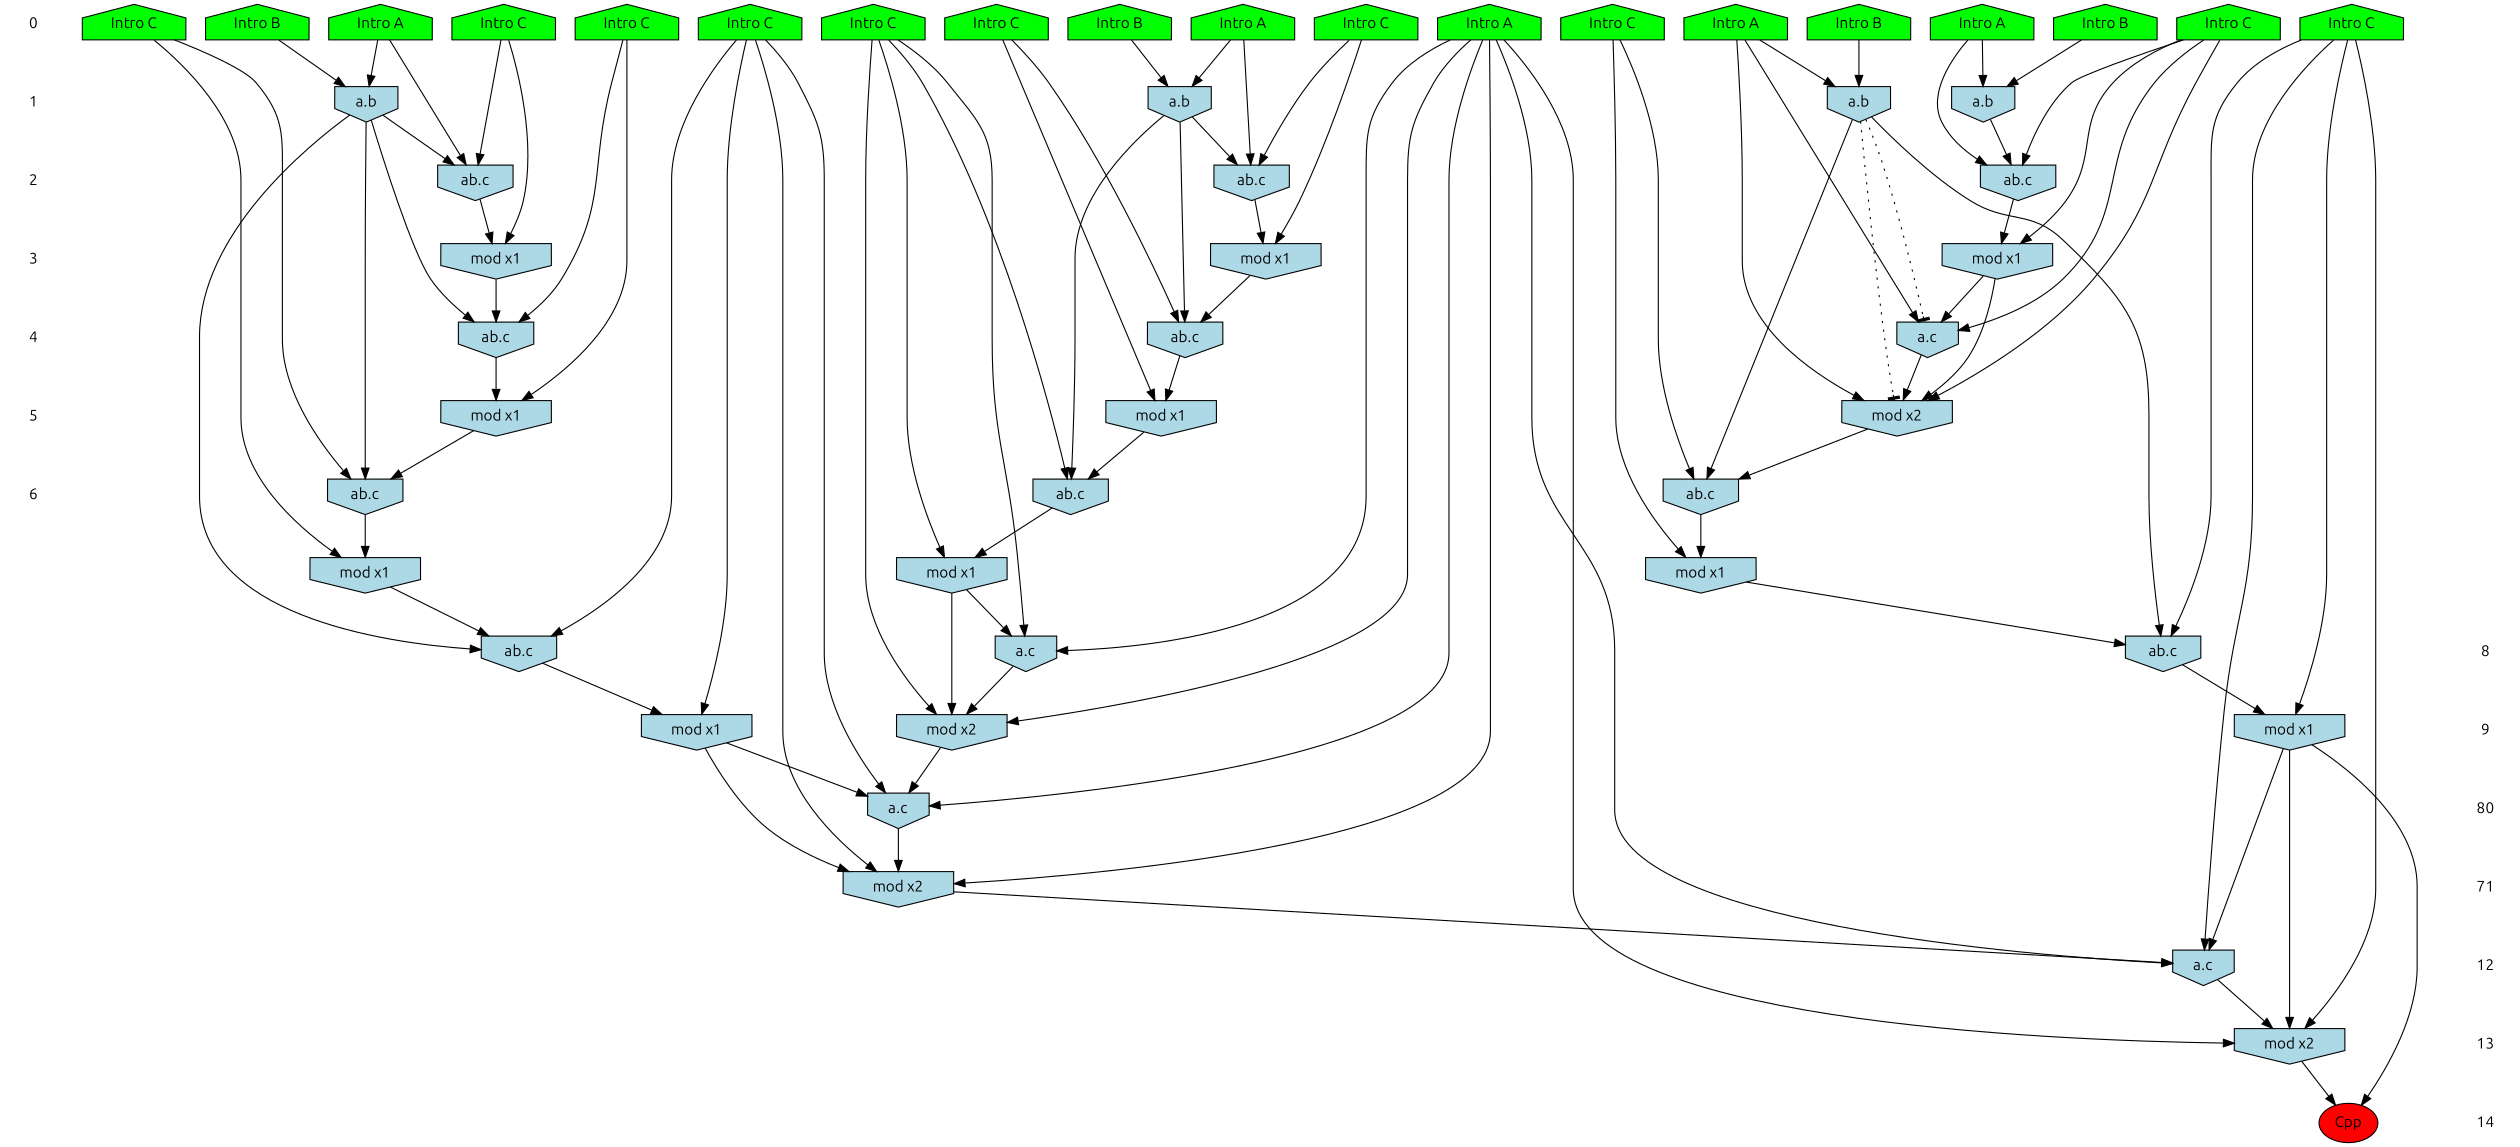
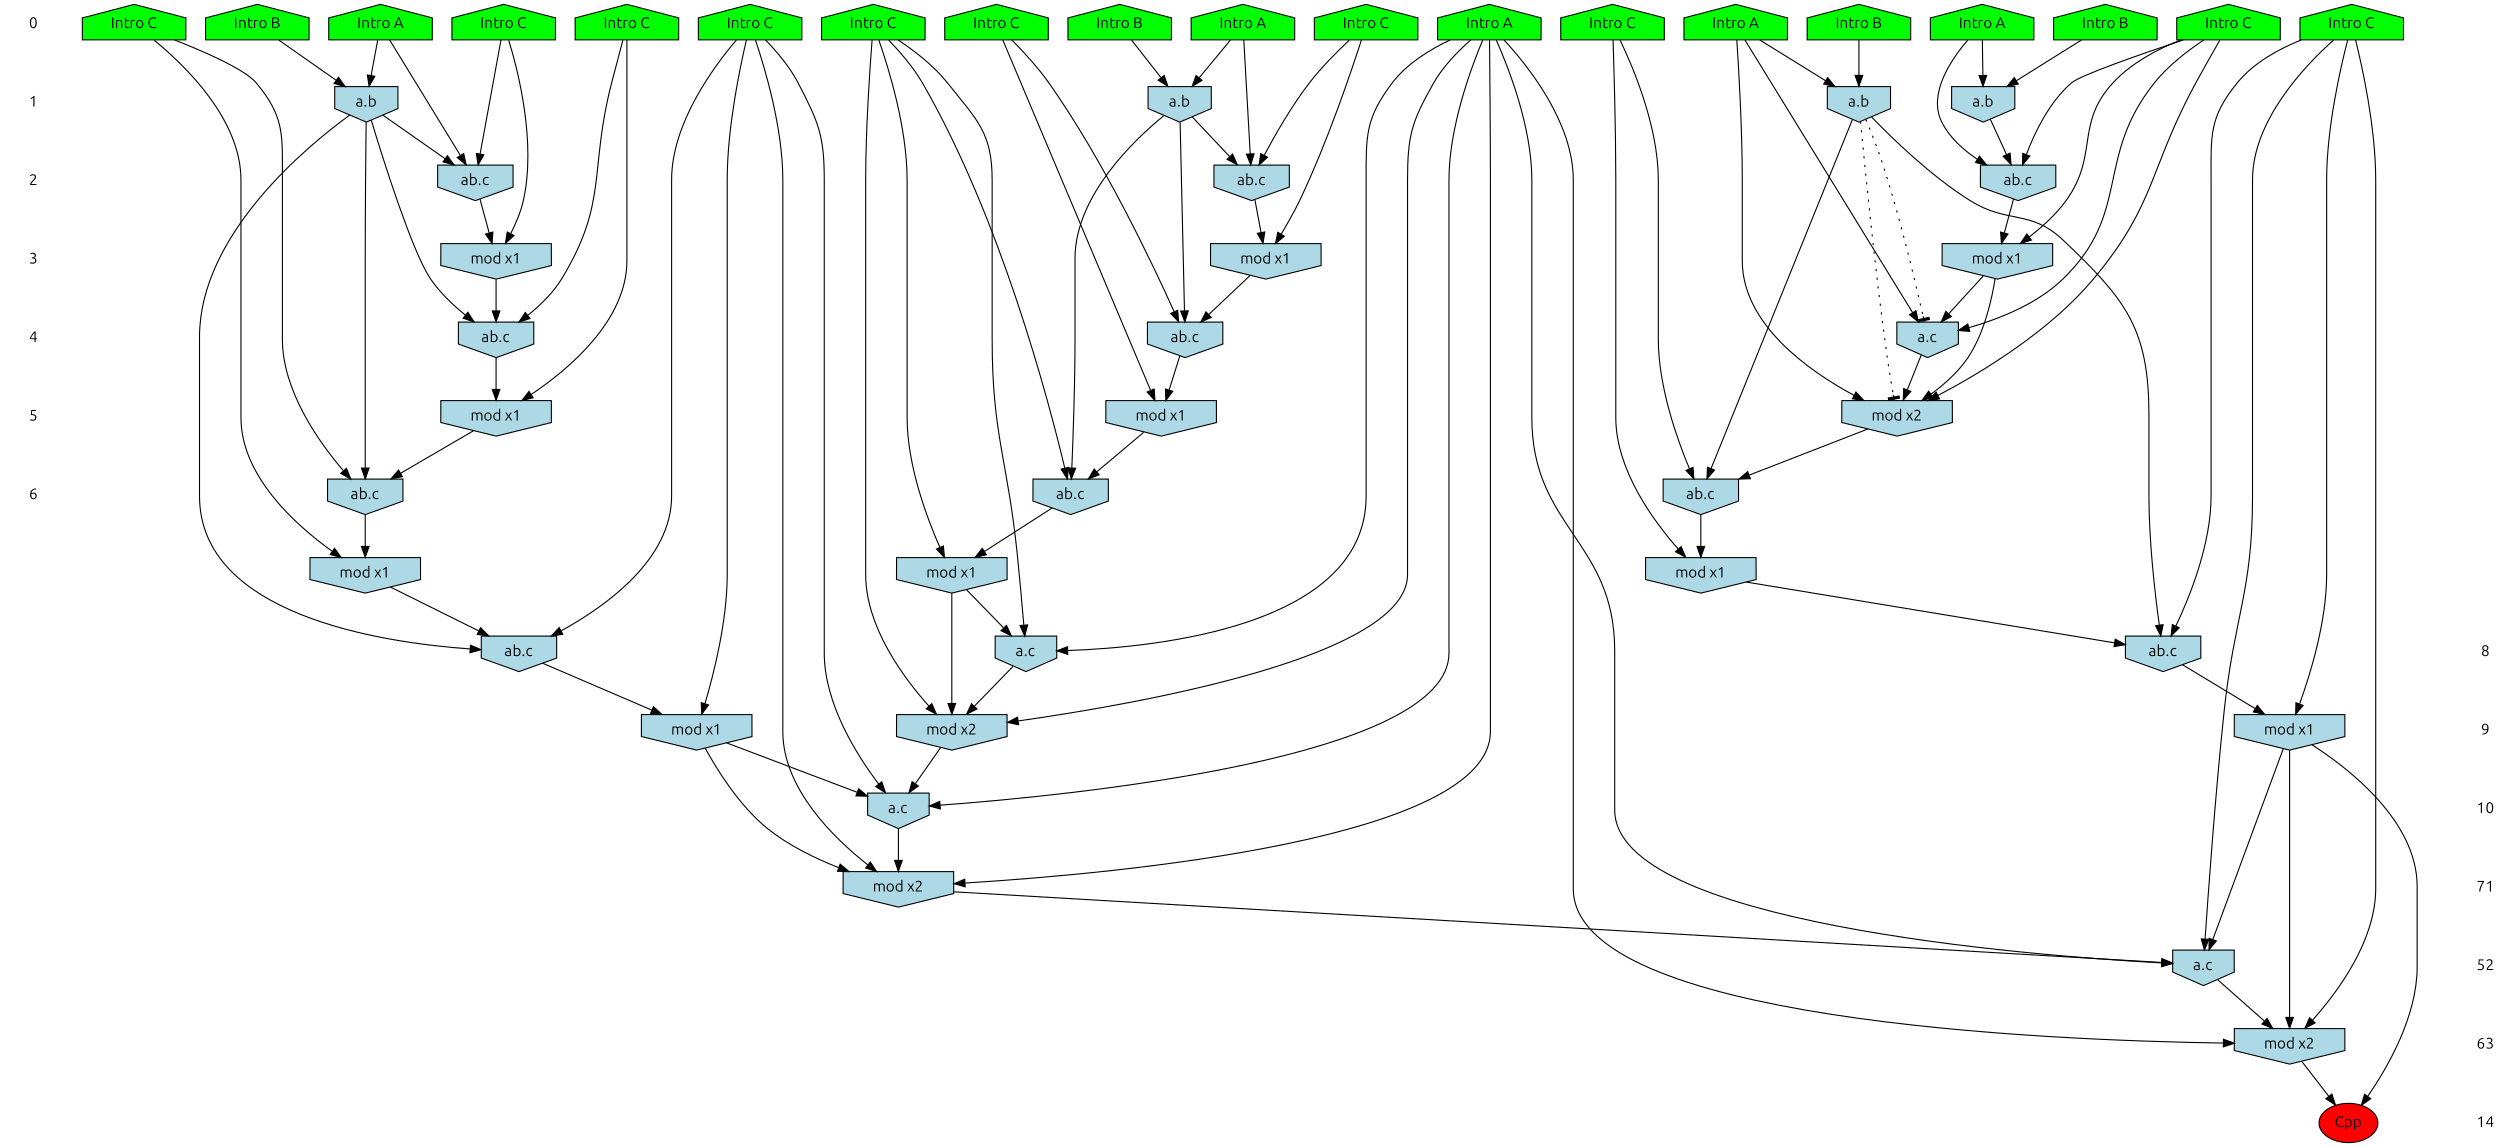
  digraph {
    fontname=Ubuntu
    ranksep=.5
    node [fontname=Ubuntu shape=invhouse fillcolor=lightblue style=filled]
    edge [fontname=Ubuntu]
    0 [shape=plaintext fillcolor="" style=""]
    n2 [fillcolor=green label="Intro A" shape=house]
    n3 [fillcolor=green label="Intro B" shape=house]
    n4 [fillcolor=green label="Intro A" shape=house]
    n5 [fillcolor=green label="Intro B" shape=house]
    n6 [fillcolor=green label="Intro A" shape=house]
    n7 [fillcolor=green label="Intro A" shape=house]
    n8 [fillcolor=green label="Intro B" shape=house]
    n9 [fillcolor=green label="Intro A" shape=house]
    n10 [fillcolor=green label="Intro B" shape=house]
    n11 [fillcolor=green label="Intro C" shape=house]
    n12 [fillcolor=green label="Intro C" shape=house]
    n13 [fillcolor=green label="Intro C" shape=house]
    n14 [fillcolor=green label="Intro C" shape=house]
    n15 [fillcolor=green label="Intro C" shape=house]
    n16 [fillcolor=green label="Intro C" shape=house]
    n17 [fillcolor=green label="Intro C" shape=house]
    n18 [fillcolor=green label="Intro C" shape=house]
    n19 [fillcolor=green label="Intro C" shape=house]
    n20 [fillcolor=green label="Intro C" shape=house]
    1 [shape=plaintext fillcolor="" style=""]
    n22 [label="a.b"]
    n23 [label="a.b"]
    n24 [label="a.b"]
    n25 [label="a.b"]
    2 [shape=plaintext fillcolor="" style=""]
    n27 [label="ab.c"]
    n28 [label="ab.c"]
    n29 [label="ab.c"]
    3 [shape=plaintext fillcolor="" style=""]
    n31 [label="mod x1"]
    n32 [label="mod x1"]
    n33 [label="mod x1"]
    4 [shape=plaintext fillcolor="" style=""]
    n35 [label="a.c"]
    n36 [label="ab.c"]
    n37 [label="ab.c"]
    5 [shape=plaintext fillcolor="" style=""]
    n39 [label="mod x1"]
    n40 [label="mod x2"]
    n41 [label="mod x1"]
    6 [shape=plaintext fillcolor="" style=""]
    n43 [label="ab.c"]
    n44 [label="ab.c"]
    n45 [label="ab.c"]
    n46 [label="mod x1"]
    n47 [label="mod x1"]
    n48 [label="mod x1"]
    8 [shape=plaintext fillcolor="" style=""]
    n50 [label="ab.c"]
    n51 [label="a.c"]
    n52 [label="ab.c"]
    9 [shape=plaintext fillcolor="" style=""]
    n54 [label="mod x1"]
    n55 [label="mod x2"]
    n56 [label="mod x1"]
-   10 [shape=plaintext label=80 fillcolor="" style=""]
+   10 [shape=plaintext fillcolor="" style=""]
    n58 [label="a.c"]
    n59 [label=71 shape=plaintext fillcolor="" style=""]
    n60 [label="mod x2"]
-   12 [shape=plaintext fillcolor="" style=""]
+   12 [shape=plaintext label=52 fillcolor="" style=""]
    n62 [label="a.c"]
-   13 [shape=plaintext fillcolor="" style=""]
+   13 [shape=plaintext label=63 fillcolor="" style=""]
    n64 [label="mod x2"]
    14 [shape=plaintext fillcolor="" style=""]
    n66 [fillcolor=red label=Cpp shape=""]
    subgraph sub_1 {
      rank=same
      0
      n2
      n3
      n4
      n5
      n6
      n7
      n8
      n9
      n10
      n11
      n12
      n13
      n14
      n15
      n16
      n17
      n18
      n19
      n20
    }
    subgraph sub_2 {
      rank=same
      1
      n22
      n23
      n24
      n25
    }
    subgraph sub_3 {
      rank=same
      2
      n27
      n28
      n29
    }
    subgraph sub_4 {
      rank=same
      3
      n31
      n32
      n33
    }
    subgraph sub_5 {
      rank=same
      4
      n35
      n36
      n37
    }
    subgraph sub_6 {
      rank=same
      5
      n39
      n40
      n41
    }
    subgraph sub_7 {
      rank=same
      6
      n43
      n44
      n45
    }
    subgraph sub_8 {
      rank=same
      n46
      n47
      n48
    }
    subgraph sub_9 {
      rank=same
      8
      n50
      n51
      n52
    }
    subgraph sub_10 {
      rank=same
      9
      n54
      n55
      n56
    }
    subgraph sub_11 {
      rank=same
      10
      n58
    }
    subgraph sub_12 {
      rank=same
      n59
      n60
    }
    subgraph sub_13 {
      rank=same
      12
      n62
    }
    subgraph sub_14 {
      rank=same
      13
      n64
    }
    subgraph sub_15 {
      rank=same
      14
      n66
    }
    0 -> 1 [style=invis]
    n2 -> n23
    n2 -> n28
    n3 -> n25
    n4 -> n22
    n4 -> n27
    n5 -> n23
    n6 -> n25
    n6 -> n29
    n7 -> n51
    n7 -> n55
    n7 -> n58
    n7 -> n60
    n7 -> n62
    n7 -> n64
    n8 -> n24
    n9 -> n24
    n9 -> n35
    n9 -> n40
    n10 -> n22
    n11 -> n37
    n11 -> n41
    n12 -> n43
    n12 -> n46
    n12 -> n51
    n12 -> n55
    n13 -> n45
    n13 -> n48
    n14 -> n50
    n14 -> n54
    n14 -> n62
    n14 -> n64
    n15 -> n29
    n15 -> n33
    n16 -> n28
    n16 -> n32
    n17 -> n44
    n17 -> n47
    n18 -> n36
    n18 -> n39
    n19 -> n52
    n19 -> n56
    n19 -> n58
    n19 -> n60
    n20 -> n27
    n20 -> n31
    n20 -> n35
    n20 -> n40
    1 -> 2 [style=invis]
    n22 -> n27
    n23 -> n28
    n23 -> n36
    n23 -> n43
    n24 -> n35 [arrowhead=tee style=dotted]
    n24 -> n40 [arrowhead=tee style=dotted]
    n24 -> n44
    n24 -> n50
    n25 -> n29
    n25 -> n37
    n25 -> n45
    n25 -> n52
    2 -> 3 [style=invis]
    n27 -> n31
    n28 -> n32
    n29 -> n33
    3 -> 4 [style=invis]
    n31 -> n35
    n31 -> n40
    n32 -> n36
    n33 -> n37
    4 -> 5 [style=invis]
    n35 -> n40
    n36 -> n39
    n37 -> n41
    5 -> 6 [style=invis]
    n39 -> n43
    n40 -> n44
    n41 -> n45
    n43 -> n46
    n44 -> n47
    n45 -> n48
    n46 -> n51
    n46 -> n55
    n47 -> n50
    n48 -> n52
    8 -> 9 [style=invis]
    n50 -> n54
    n51 -> n55
    n52 -> n56
    9 -> 10 [style=invis]
    n54 -> n62
    n54 -> n64
    n54 -> n66
    n55 -> n58
    n56 -> n58
    n56 -> n60
    10 -> n59 [style=invis]
    n58 -> n60
    n59 -> 12 [style=invis]
    n60 -> n62
    12 -> 13 [style=invis]
    n62 -> n64
    13 -> 14 [style=invis]
    n64 -> n66
  }
